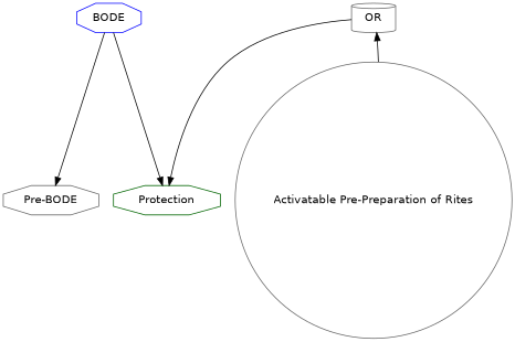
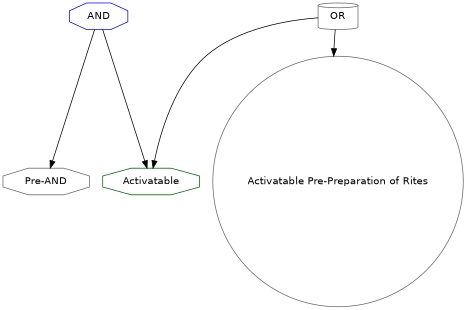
  digraph {
    fontname="DejaVu Sans"
    rankdir=TB
    splines=spline
    node [color=gray40 fontname="DejaVu Sans" shape=octagon]
    edge [fontname="DejaVu Sans"]
-   n1 [color=blue label=BODE]
-   n2 [label="Pre-BODE"]
-   n3 [color=darkgreen label=Protection]
+   n1 [color=blue label=AND]
+   n2 [label="Pre-AND"]
+   n3 [color=darkgreen label=Activatable]
    n4 [label=OR shape=cylinder]
    n5 [label="Activatable Pre-Preparation of Rites" shape=circle]
    n1 -> n2
    n1 -> n3
    n4 -> n3
-   n5 -> n4
+   n4 -> n5
  }
